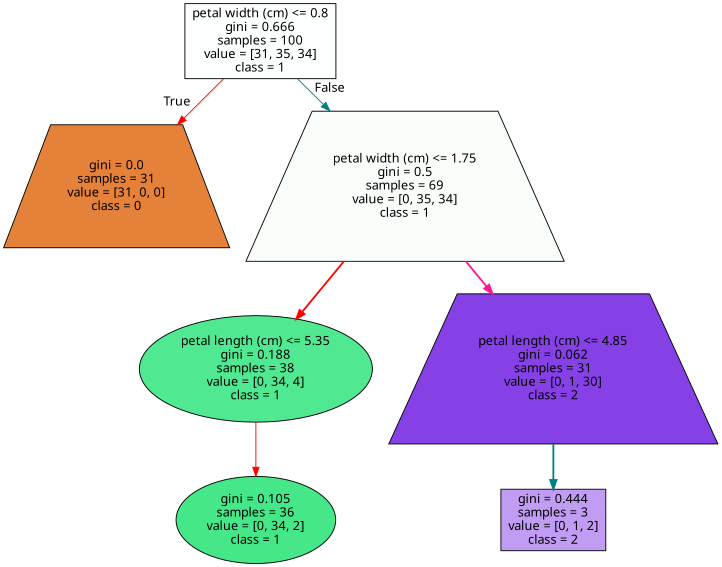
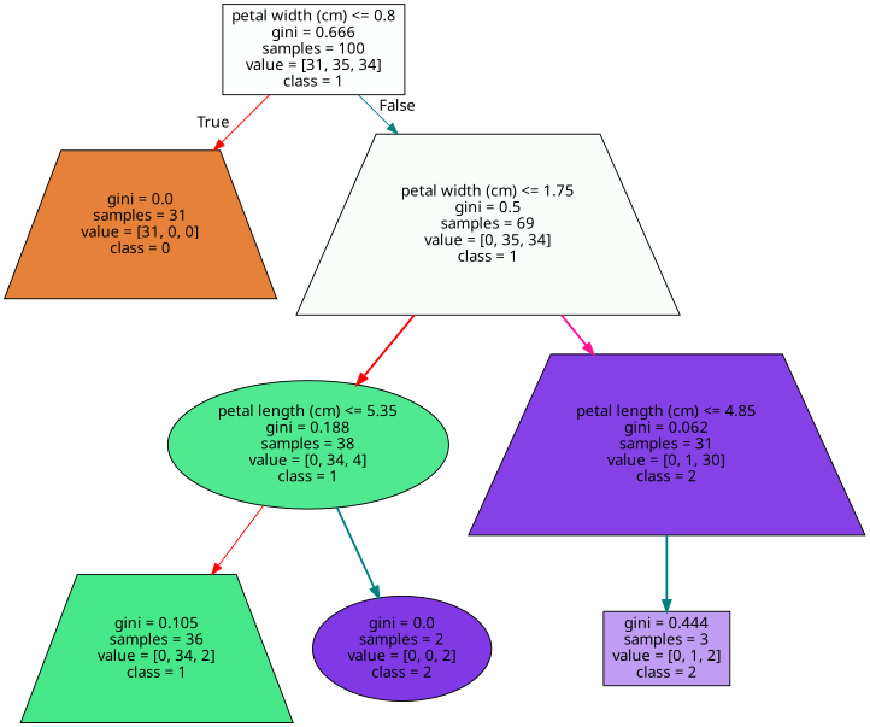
  digraph {
    fontname="Noto Sans"
    node [color=black fontname="Noto Sans" shape=trapezium style=filled]
    edge [color=red fontname="Noto Sans" style=bold]
    n1 [fillcolor="#fcfffd" label="petal width (cm) <= 0.8\ngini = 0.666\nsamples = 100\nvalue = [31, 35, 34]\nclass = 1" shape=box]
    n2 [fillcolor="#e58139" label="gini = 0.0\nsamples = 31\nvalue = [31, 0, 0]\nclass = 0"]
    n3 [fillcolor="#f9fefb" label="petal width (cm) <= 1.75\ngini = 0.5\nsamples = 69\nvalue = [0, 35, 34]\nclass = 1"]
    n4 [fillcolor="#50e890" label="petal length (cm) <= 5.35\ngini = 0.188\nsamples = 38\nvalue = [0, 34, 4]\nclass = 1" shape=ellipse]
    n5 [fillcolor="#8540e6" label="petal length (cm) <= 4.85\ngini = 0.062\nsamples = 31\nvalue = [0, 1, 30]\nclass = 2"]
-   n6 [fillcolor="#45e788" label="gini = 0.105\nsamples = 36\nvalue = [0, 34, 2]\nclass = 1" shape=ellipse]
+   n6 [fillcolor="#45e788" label="gini = 0.105\nsamples = 36\nvalue = [0, 34, 2]\nclass = 1"]
+   n7 [fillcolor="#8139e5" label="gini = 0.0\nsamples = 2\nvalue = [0, 0, 2]\nclass = 2" shape=ellipse]
    n8 [fillcolor="#c09cf2" label="gini = 0.444\nsamples = 3\nvalue = [0, 1, 2]\nclass = 2" shape=box]
    n1 -> n2 [headlabel=True labelangle=45 labeldistance=2.5 style=solid]
    n1 -> n3 [color=teal headlabel=False labelangle=-45 labeldistance=2.5 style=solid]
    n3 -> n4
    n3 -> n5 [color=deeppink]
    n4 -> n6 [style=solid]
+   n4 -> n7 [color=teal]
    n5 -> n8 [color=teal]
  }
